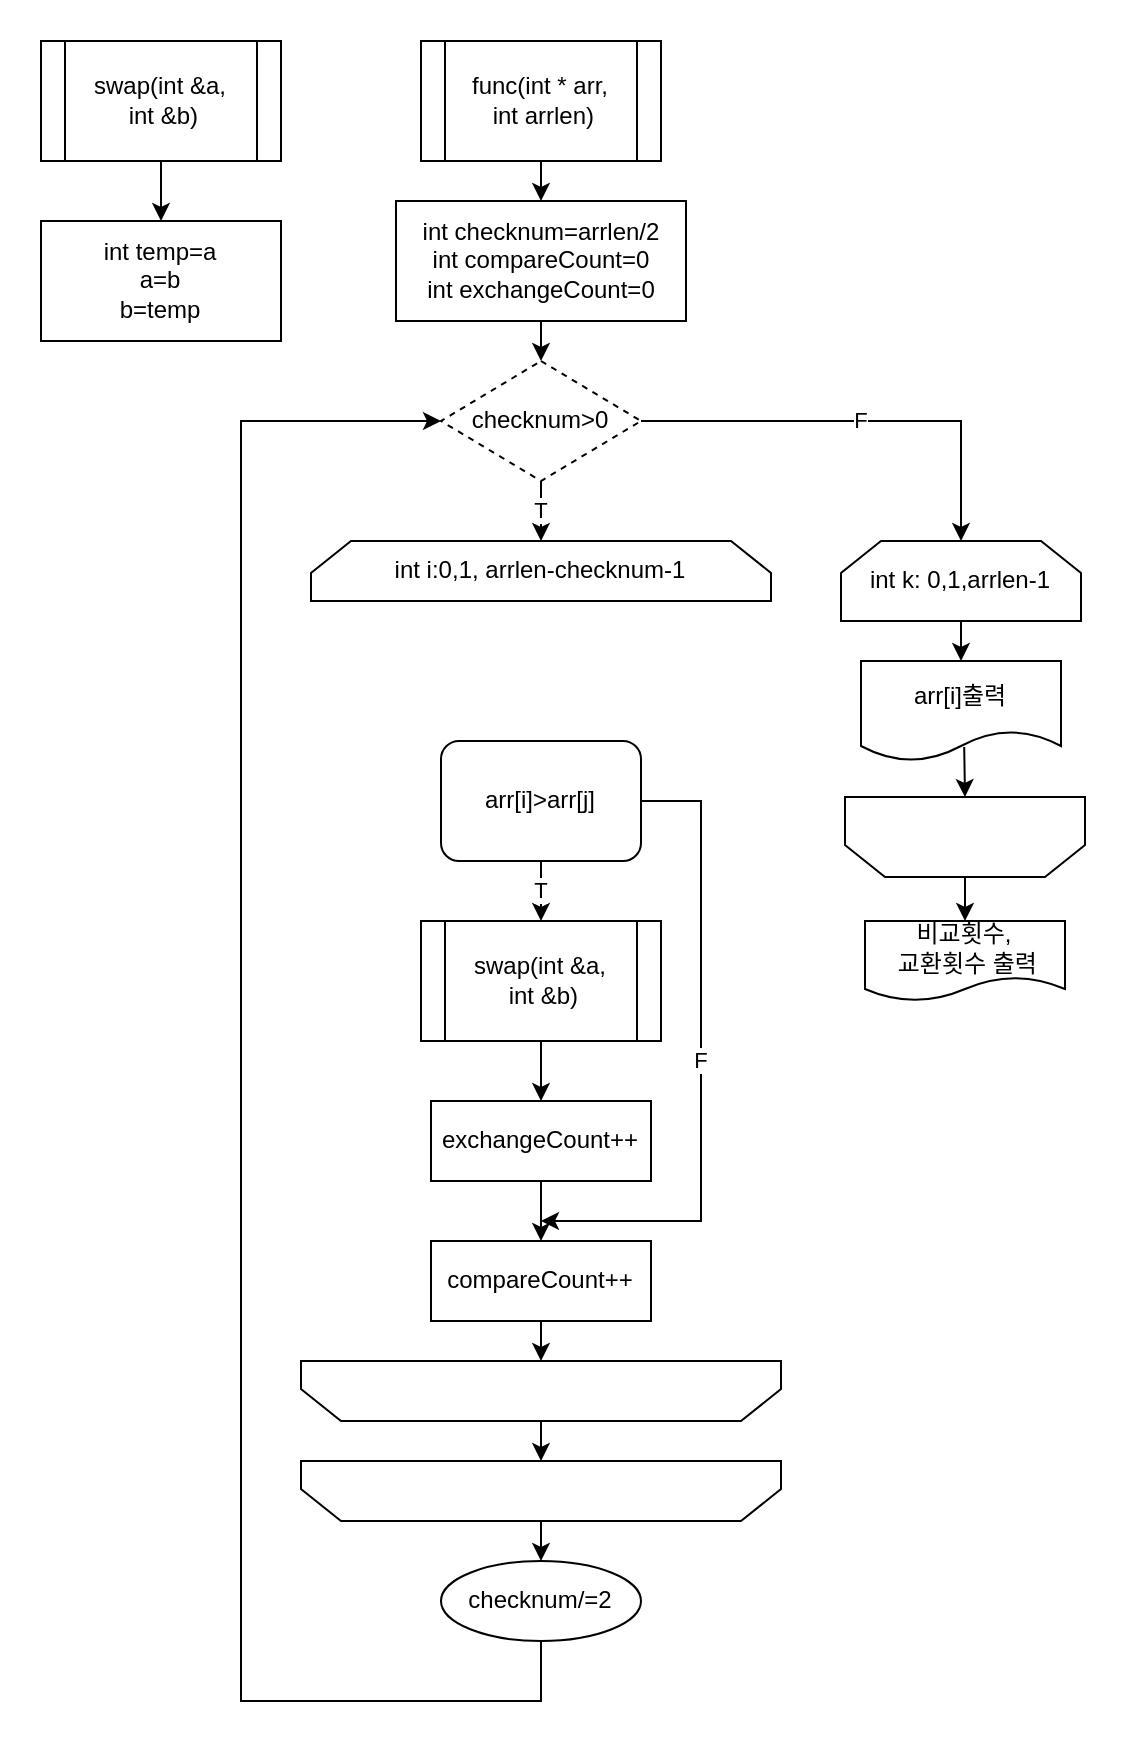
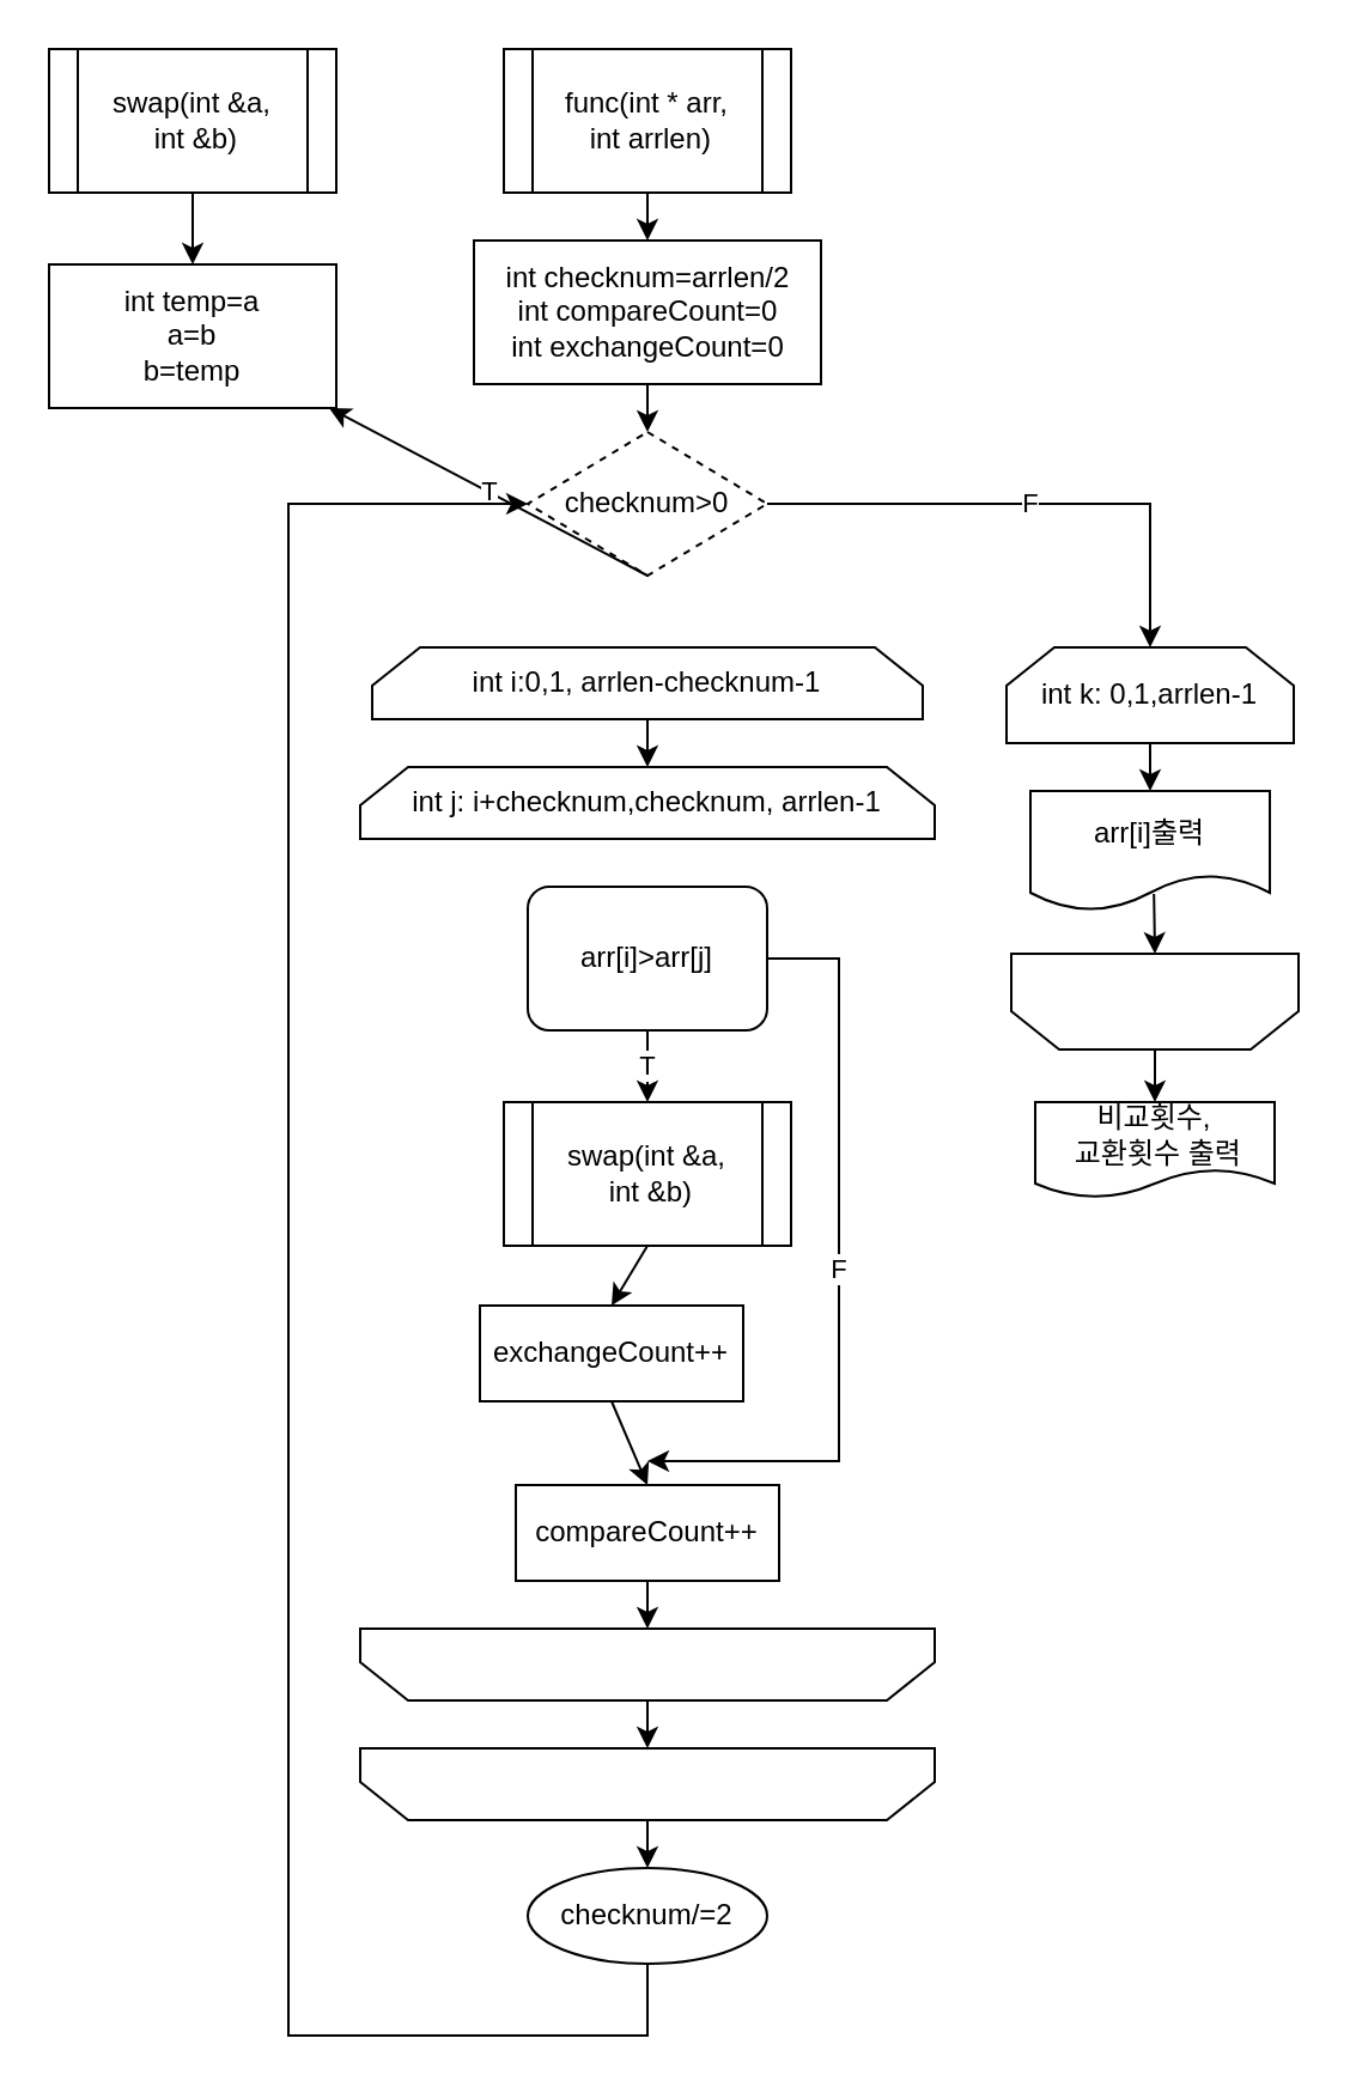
  <mxCell id="0" />
  <mxCell id="1" parent="0" />
  <mxCell id="2" value="func(int * arr,&lt;br&gt;&amp;nbsp;int arrlen)" style="shape=process;whiteSpace=wrap;html=1;backgroundOutline=1;" parent="1" vertex="1"><mxGeometry x="210" y="20" width="120" height="60" as="geometry" /></mxCell>
  <mxCell id="3" value="int i:0,1, arrlen-checknum-1" style="shape=loopLimit;whiteSpace=wrap;html=1;" parent="1" vertex="1"><mxGeometry x="155" y="270" width="230" height="30" as="geometry" /></mxCell>
+ <mxCell id="4" value="int j: i+checknum,checknum, arrlen-1" style="shape=loopLimit;whiteSpace=wrap;html=1;" parent="1" vertex="1"><mxGeometry x="150" y="320" width="240" height="30" as="geometry" /></mxCell>
  <mxCell id="5" value="arr[i]&amp;gt;arr[j]" style="whiteSpace=wrap;html=1;rounded=1;" parent="1" vertex="1"><mxGeometry x="220" y="370" width="100" height="60" as="geometry" /></mxCell>
- <mxCell id="6" value="exchangeCount++" style="rounded=0;whiteSpace=wrap;html=1;" parent="1" vertex="1"><mxGeometry x="215" y="550" width="110" height="40" as="geometry" /></mxCell>
+ <mxCell id="6" value="exchangeCount++" style="rounded=0;whiteSpace=wrap;html=1;" parent="1" vertex="1"><mxGeometry x="200" y="545" width="110" height="40" as="geometry" /></mxCell>
  <mxCell id="7" value="swap(int &amp;amp;a,&lt;br&gt;&amp;nbsp;int &amp;amp;b)" style="shape=process;whiteSpace=wrap;html=1;backgroundOutline=1;" parent="1" vertex="1"><mxGeometry x="20" y="20" width="120" height="60" as="geometry" /></mxCell>
  <mxCell id="8" value="int temp=a&lt;br&gt;a=b&lt;br&gt;b=temp" style="rounded=0;whiteSpace=wrap;html=1;" parent="1" vertex="1"><mxGeometry x="20" y="110" width="120" height="60" as="geometry" /></mxCell>
  <mxCell id="9" value="" style="endArrow=classic;html=1;rounded=0;exitX=0.5;exitY=1;exitDx=0;exitDy=0;entryX=0.5;entryY=0;entryDx=0;entryDy=0;" parent="1" source="7" target="8" edge="1"><mxGeometry width="50" height="50" relative="1" as="geometry"><mxPoint x="100" y="240" as="sourcePoint" /><mxPoint x="150" y="190" as="targetPoint" /></mxGeometry></mxCell>
  <mxCell id="10" value="int checknum=arrlen/2&lt;br&gt;int compareCount=0&lt;br&gt;int exchangeCount=0" style="rounded=0;whiteSpace=wrap;html=1;" vertex="1" parent="1"><mxGeometry x="197.5" y="100" width="145" height="60" as="geometry" /></mxCell>
  <mxCell id="11" value="" style="endArrow=classic;html=1;rounded=0;exitX=0.5;exitY=1;exitDx=0;exitDy=0;entryX=0.5;entryY=0;entryDx=0;entryDy=0;" edge="1" parent="1" source="2" target="10"><mxGeometry width="50" height="50" relative="1" as="geometry"><mxPoint x="590" y="290" as="sourcePoint" /><mxPoint x="590" y="310" as="targetPoint" /></mxGeometry></mxCell>
  <mxCell id="12" value="checknum&amp;gt;0" style="rhombus;whiteSpace=wrap;html=1;dashed=1;" vertex="1" parent="1"><mxGeometry x="220" y="180" width="100" height="60" as="geometry" /></mxCell>
  <mxCell id="13" value="swap(int &amp;amp;a,&lt;br&gt;&amp;nbsp;int &amp;amp;b)" style="shape=process;whiteSpace=wrap;html=1;backgroundOutline=1;" vertex="1" parent="1"><mxGeometry x="210" y="460" width="120" height="60" as="geometry" /></mxCell>
  <mxCell id="14" value="" style="shape=loopLimit;whiteSpace=wrap;html=1;rotation=-180;" vertex="1" parent="1"><mxGeometry x="150" y="680" width="240" height="30" as="geometry" /></mxCell>
  <mxCell id="15" value="compareCount++" style="rounded=0;whiteSpace=wrap;html=1;" vertex="1" parent="1"><mxGeometry x="215" y="620" width="110" height="40" as="geometry" /></mxCell>
  <mxCell id="16" value="" style="shape=loopLimit;whiteSpace=wrap;html=1;rotation=-180;" vertex="1" parent="1"><mxGeometry x="150" y="730" width="240" height="30" as="geometry" /></mxCell>
  <mxCell id="17" value="" style="endArrow=classic;html=1;rounded=0;exitX=0.5;exitY=1;exitDx=0;exitDy=0;entryX=0.5;entryY=0;entryDx=0;entryDy=0;" edge="1" parent="1" source="10" target="12"><mxGeometry width="50" height="50" relative="1" as="geometry"><mxPoint x="400" y="330" as="sourcePoint" /><mxPoint x="450" y="280" as="targetPoint" /></mxGeometry></mxCell>
- <mxCell id="18" value="T" style="endArrow=classic;html=1;rounded=0;exitX=0.5;exitY=1;exitDx=0;exitDy=0;entryX=0.5;entryY=0;entryDx=0;entryDy=0;" edge="1" parent="1" source="12" target="3"><mxGeometry width="50" height="50" relative="1" as="geometry"><mxPoint x="400" y="330" as="sourcePoint" /><mxPoint x="450" y="280" as="targetPoint" /></mxGeometry></mxCell>
+ <mxCell id="18" value="T" style="endArrow=classic;html=1;rounded=0;exitX=0.5;exitY=1;exitDx=0;exitDy=0;" edge="1" parent="1" source="12" target="8"><mxGeometry width="50" height="50" relative="1" as="geometry"><mxPoint x="400" y="330" as="sourcePoint" /><mxPoint x="450" y="280" as="targetPoint" /></mxGeometry></mxCell>
+ <mxCell id="19" value="" style="endArrow=classic;html=1;rounded=0;exitX=0.5;exitY=1;exitDx=0;exitDy=0;entryX=0.5;entryY=0;entryDx=0;entryDy=0;" edge="1" parent="1" source="3" target="4"><mxGeometry width="50" height="50" relative="1" as="geometry"><mxPoint x="400" y="330" as="sourcePoint" /><mxPoint x="450" y="280" as="targetPoint" /></mxGeometry></mxCell>
  <mxCell id="20" value="T" style="endArrow=classic;html=1;rounded=0;exitX=0.5;exitY=1;exitDx=0;exitDy=0;entryX=0.5;entryY=0;entryDx=0;entryDy=0;" edge="1" parent="1" source="5" target="13"><mxGeometry width="50" height="50" relative="1" as="geometry"><mxPoint x="400" y="500" as="sourcePoint" /><mxPoint x="450" y="450" as="targetPoint" /></mxGeometry></mxCell>
  <mxCell id="21" value="" style="endArrow=classic;html=1;rounded=0;exitX=0.5;exitY=1;exitDx=0;exitDy=0;entryX=0.5;entryY=0;entryDx=0;entryDy=0;" edge="1" parent="1" source="13" target="6"><mxGeometry width="50" height="50" relative="1" as="geometry"><mxPoint x="400" y="500" as="sourcePoint" /><mxPoint x="450" y="450" as="targetPoint" /></mxGeometry></mxCell>
  <mxCell id="22" value="" style="endArrow=classic;html=1;rounded=0;exitX=0.5;exitY=1;exitDx=0;exitDy=0;entryX=0.5;entryY=0;entryDx=0;entryDy=0;" edge="1" parent="1" source="6" target="15"><mxGeometry width="50" height="50" relative="1" as="geometry"><mxPoint x="400" y="500" as="sourcePoint" /><mxPoint x="450" y="450" as="targetPoint" /></mxGeometry></mxCell>
  <mxCell id="23" value="F" style="endArrow=classic;html=1;rounded=0;exitX=1;exitY=0.5;exitDx=0;exitDy=0;" edge="1" parent="1" source="5"><mxGeometry width="50" height="50" relative="1" as="geometry"><mxPoint x="400" y="500" as="sourcePoint" /><mxPoint x="270" y="610" as="targetPoint" /><Array as="points"><mxPoint x="350" y="400" /><mxPoint x="350" y="610" /></Array></mxGeometry></mxCell>
  <mxCell id="24" value="" style="endArrow=classic;html=1;rounded=0;exitX=0.5;exitY=1;exitDx=0;exitDy=0;entryX=0.5;entryY=1;entryDx=0;entryDy=0;" edge="1" parent="1" source="15" target="14"><mxGeometry width="50" height="50" relative="1" as="geometry"><mxPoint x="400" y="500" as="sourcePoint" /><mxPoint x="450" y="450" as="targetPoint" /></mxGeometry></mxCell>
  <mxCell id="25" value="checknum/=2" style="ellipse;whiteSpace=wrap;html=1;" vertex="1" parent="1"><mxGeometry x="220" y="780" width="100" height="40" as="geometry" /></mxCell>
  <mxCell id="26" value="" style="endArrow=classic;html=1;rounded=0;exitX=0.5;exitY=0;exitDx=0;exitDy=0;entryX=0.5;entryY=1;entryDx=0;entryDy=0;" edge="1" parent="1" source="14" target="16"><mxGeometry width="50" height="50" relative="1" as="geometry"><mxPoint x="400" y="580" as="sourcePoint" /><mxPoint x="450" y="530" as="targetPoint" /></mxGeometry></mxCell>
  <mxCell id="27" value="" style="endArrow=classic;html=1;rounded=0;exitX=0.5;exitY=0;exitDx=0;exitDy=0;entryX=0.5;entryY=0;entryDx=0;entryDy=0;" edge="1" parent="1" source="16" target="25"><mxGeometry width="50" height="50" relative="1" as="geometry"><mxPoint x="400" y="580" as="sourcePoint" /><mxPoint x="450" y="530" as="targetPoint" /></mxGeometry></mxCell>
  <mxCell id="28" value="" style="endArrow=classic;html=1;rounded=0;exitX=0.5;exitY=1;exitDx=0;exitDy=0;entryX=0;entryY=0.5;entryDx=0;entryDy=0;" edge="1" parent="1" source="25" target="12"><mxGeometry width="50" height="50" relative="1" as="geometry"><mxPoint x="400" y="580" as="sourcePoint" /><mxPoint x="450" y="530" as="targetPoint" /><Array as="points"><mxPoint x="270" y="850" /><mxPoint x="120" y="850" /><mxPoint x="120" y="210" /></Array></mxGeometry></mxCell>
  <mxCell id="29" value="int k: 0,1,arrlen-1" style="shape=loopLimit;whiteSpace=wrap;html=1;" vertex="1" parent="1"><mxGeometry x="420" y="270" width="120" height="40" as="geometry" /></mxCell>
  <mxCell id="30" value="" style="shape=loopLimit;whiteSpace=wrap;html=1;rotation=-180;" vertex="1" parent="1"><mxGeometry x="422" y="398" width="120" height="40" as="geometry" /></mxCell>
  <mxCell id="31" value="F" style="endArrow=classic;html=1;rounded=0;exitX=1;exitY=0.5;exitDx=0;exitDy=0;entryX=0.5;entryY=0;entryDx=0;entryDy=0;" edge="1" parent="1" source="12" target="29"><mxGeometry width="50" height="50" relative="1" as="geometry"><mxPoint x="590" y="560" as="sourcePoint" /><mxPoint x="410" y="210" as="targetPoint" /><Array as="points"><mxPoint x="480" y="210" /></Array></mxGeometry></mxCell>
  <mxCell id="32" value="arr[i]출력" style="shape=document;whiteSpace=wrap;html=1;boundedLbl=1;" vertex="1" parent="1"><mxGeometry x="430" y="330" width="100" height="50" as="geometry" /></mxCell>
  <mxCell id="33" value="비교횟수,&lt;br&gt;&amp;nbsp;교환횟수 출력" style="shape=document;whiteSpace=wrap;html=1;boundedLbl=1;" vertex="1" parent="1"><mxGeometry x="432" y="460" width="100" height="40" as="geometry" /></mxCell>
  <mxCell id="34" value="" style="endArrow=classic;html=1;rounded=0;exitX=0.5;exitY=1;exitDx=0;exitDy=0;entryX=0.5;entryY=0;entryDx=0;entryDy=0;" edge="1" parent="1" source="29" target="32"><mxGeometry width="50" height="50" relative="1" as="geometry"><mxPoint x="480" y="330" as="sourcePoint" /><mxPoint x="530" y="280" as="targetPoint" /></mxGeometry></mxCell>
  <mxCell id="35" value="" style="endArrow=classic;html=1;rounded=0;exitX=0.516;exitY=0.86;exitDx=0;exitDy=0;exitPerimeter=0;entryX=0.5;entryY=1;entryDx=0;entryDy=0;" edge="1" parent="1" source="32" target="30"><mxGeometry width="50" height="50" relative="1" as="geometry"><mxPoint x="480" y="330" as="sourcePoint" /><mxPoint x="530" y="280" as="targetPoint" /></mxGeometry></mxCell>
  <mxCell id="36" value="" style="endArrow=classic;html=1;rounded=0;exitX=0.5;exitY=0;exitDx=0;exitDy=0;entryX=0.5;entryY=0;entryDx=0;entryDy=0;" edge="1" parent="1" source="30" target="33"><mxGeometry width="50" height="50" relative="1" as="geometry"><mxPoint x="480" y="330" as="sourcePoint" /><mxPoint x="530" y="280" as="targetPoint" /></mxGeometry></mxCell>
